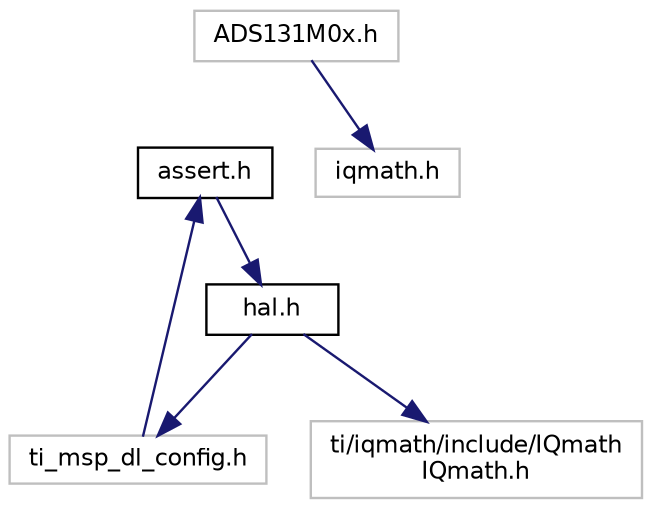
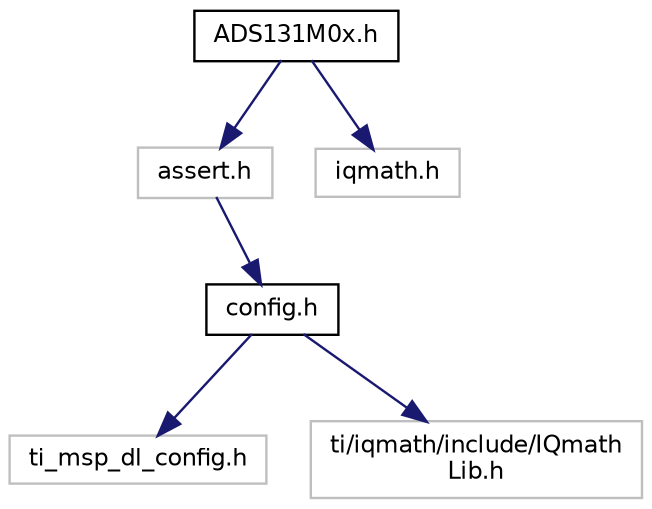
  digraph {
    node [color=grey75 fillcolor=white fontname=Helvetica fontsize=10 shape=record style=filled]
    edge [color=midnightblue fontname=Helvetica fontsize=10 labelfontname=Helvetica labelfontsize=10 style=solid]
-   n1 [height=0.2 label="ADS131M0x.h" width=0.4]
-   n2 [color=black height=0.2 label="assert.h" width=0.4]
+   n1 [color=black height=0.2 label="ADS131M0x.h" width=0.4]
+   n2 [height=0.2 label="assert.h" width=0.4]
    n3 [height=0.2 label="iqmath.h" width=0.4]
-   n4 [color=black height=0.2 label="hal.h" width=0.4]
+   n4 [color=black height=0.2 label="config.h" width=0.4]
    n5 [height=0.2 label="ti_msp_dl_config.h" width=0.4]
-   n6 [height=0.2 label="ti/iqmath/include/IQmath\lIQmath.h" width=0.4]
-   n5 -> n2
+   n6 [height=0.2 label="ti/iqmath/include/IQmath\lLib.h" width=0.4]
+   n1 -> n2
    n1 -> n3
    n2 -> n4
    n4 -> n5
    n4 -> n6
  }
